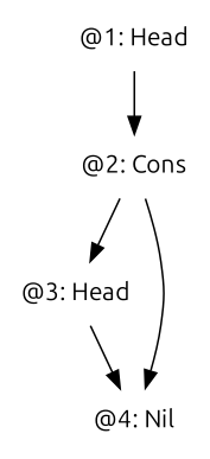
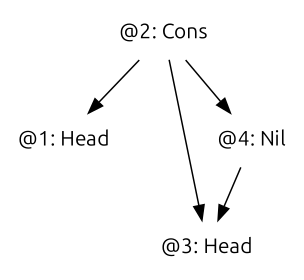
  digraph {
    fontname=Ubuntu
    node [fontname=Ubuntu shape=none]
    edge [fontname=Ubuntu]
    n1 [label="@1: Head"]
    n2 [label="@2: Cons"]
    n3 [label="@3: Head"]
    n4 [label="@4: Nil"]
-   n1 -> n2
+   n2 -> n1
    n2 -> n3
    n2 -> n4
-   n3 -> n4
+   n4 -> n3
  }
